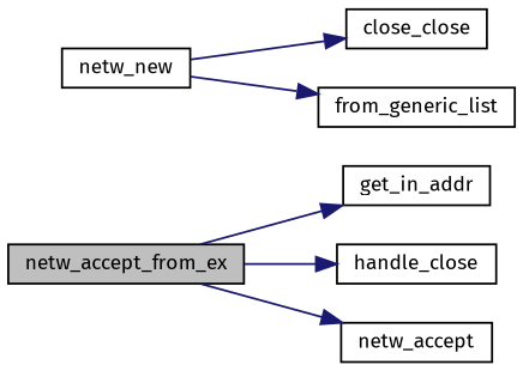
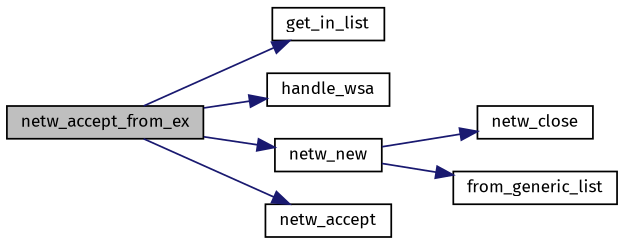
  digraph {
    fontname="Fira Sans"
    rankdir=LR
    node [color=black fillcolor=white fontname="Fira Sans" fontsize=10 shape=record style=filled]
    edge [color=midnightblue fontname="Fira Sans" fontsize=10 labelfontname=Helvetica labelfontsize=10 style=solid]
    n1 [fillcolor=grey75 fontcolor=black height=0.2 label=netw_accept_from_ex width=0.4]
-   n2 [height=0.2 label=get_in_addr width=0.4]
-   n3 [height=0.2 label=handle_close width=0.4]
+   n2 [height=0.2 label=get_in_list width=0.4]
+   n3 [height=0.2 label=handle_wsa width=0.4]
    n4 [height=0.2 label=netw_new width=0.4]
    n5 [height=0.2 label=netw_accept width=0.4]
-   n6 [height=0.2 label=close_close width=0.4]
+   n6 [height=0.2 label=netw_close width=0.4]
    n7 [height=0.2 label=from_generic_list width=0.4]
    n1 -> n2
    n1 -> n3
+   n1 -> n4
    n1 -> n5
    n4 -> n6
    n4 -> n7
  }
